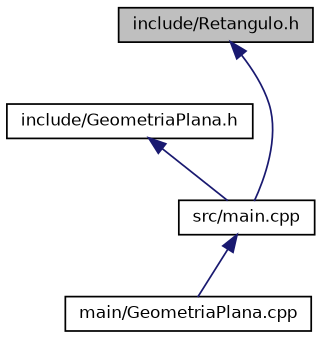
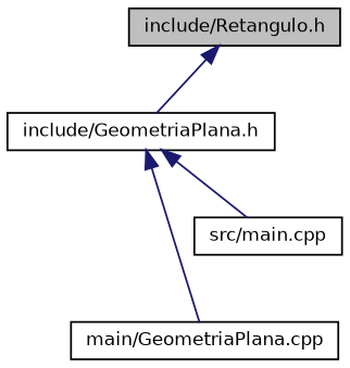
  digraph {
    node [color=black fillcolor=white fontname=Helvetica fontsize=10 shape=record style=filled]
    edge [color=midnightblue dir=back fontname=Helvetica fontsize=10 labelfontname=Helvetica labelfontsize=10 style=solid]
    n1 [fillcolor=grey75 fontcolor=black height=0.2 label="include/Retangulo.h" width=0.4]
    n2 [height=0.2 label="include/GeometriaPlana.h" width=0.4]
    n3 [height=0.2 label="main/GeometriaPlana.cpp" width=0.4]
    n4 [height=0.2 label="src/main.cpp" width=0.4]
-   n1 -> n4
-   n4 -> n3
+   n1 -> n2
+   n2 -> n3
    n2 -> n4
  }
